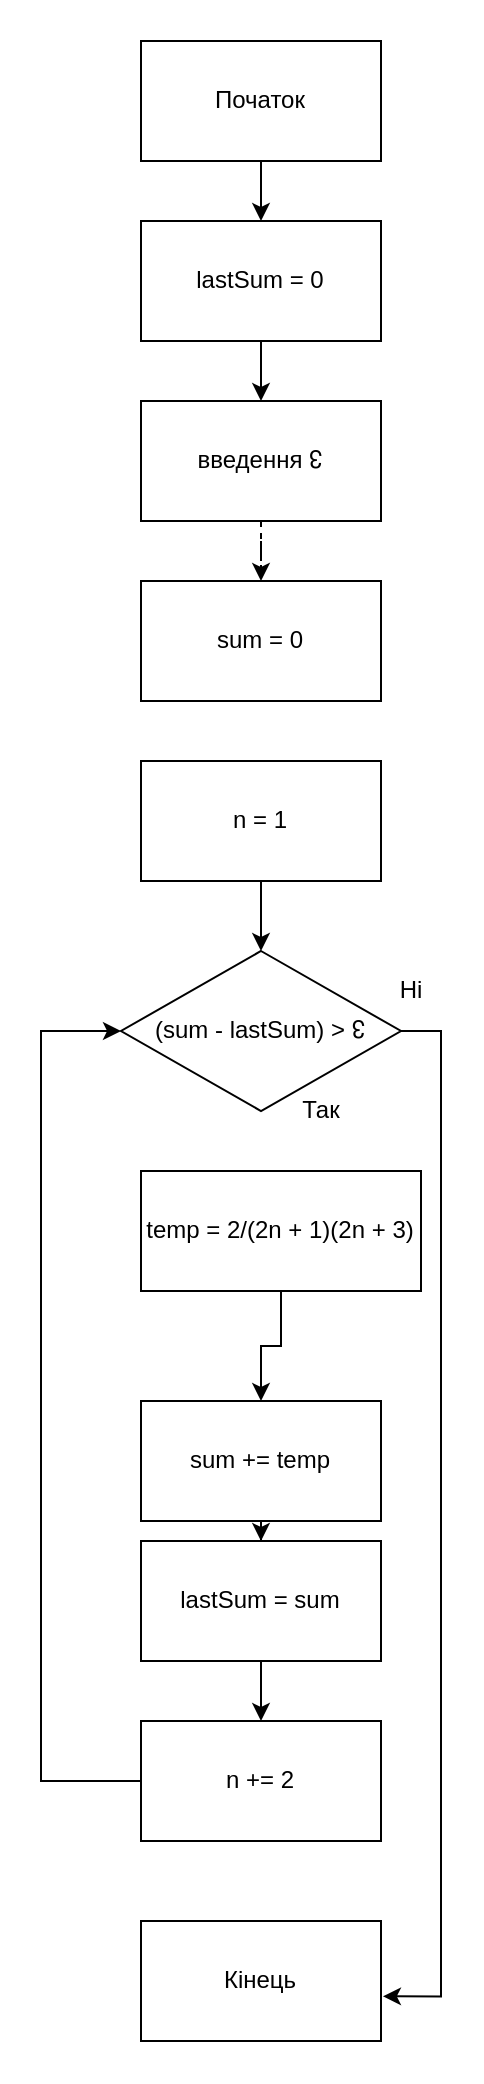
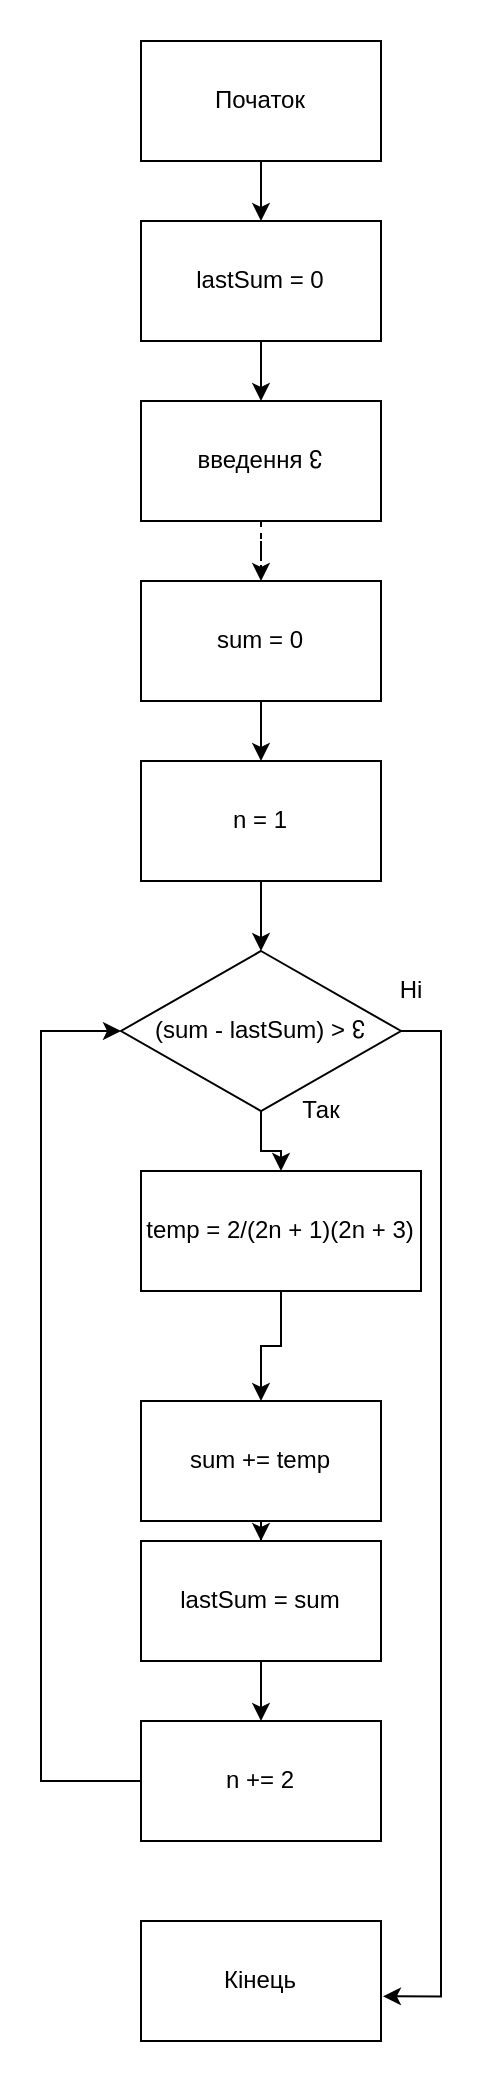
  <mxCell id="0" />
  <mxCell id="1" parent="0" />
  <mxCell id="2" style="edgeStyle=orthogonalEdgeStyle;rounded=0;orthogonalLoop=1;jettySize=auto;html=1;entryX=0.5;entryY=0;entryDx=0;entryDy=0;" edge="1" parent="1" source="3" target="25"><mxGeometry relative="1" as="geometry" /></mxCell>
  <mxCell id="3" value="Початок&lt;br&gt;" style="rounded=0;whiteSpace=wrap;html=1;" vertex="1" parent="1"><mxGeometry x="70" y="20" width="120" height="60" as="geometry" /></mxCell>
  <mxCell id="4" style="edgeStyle=orthogonalEdgeStyle;rounded=0;orthogonalLoop=1;jettySize=auto;html=1;entryX=0.5;entryY=0;entryDx=0;entryDy=0;dashed=1;" edge="1" parent="1" source="5" target="7"><mxGeometry relative="1" as="geometry" /></mxCell>
  <mxCell id="5" value="введення ↋" style="rounded=0;whiteSpace=wrap;html=1;" vertex="1" parent="1"><mxGeometry x="70" y="200" width="120" height="60" as="geometry" /></mxCell>
+ <mxCell id="6" style="edgeStyle=orthogonalEdgeStyle;rounded=0;orthogonalLoop=1;jettySize=auto;html=1;entryX=0.5;entryY=0;entryDx=0;entryDy=0;" edge="1" parent="1" source="7" target="9"><mxGeometry relative="1" as="geometry" /></mxCell>
  <mxCell id="7" value="sum = 0" style="rounded=0;whiteSpace=wrap;html=1;" vertex="1" parent="1"><mxGeometry x="70" y="290" width="120" height="60" as="geometry" /></mxCell>
  <mxCell id="8" style="edgeStyle=orthogonalEdgeStyle;rounded=0;orthogonalLoop=1;jettySize=auto;html=1;entryX=0.5;entryY=0;entryDx=0;entryDy=0;" edge="1" parent="1" source="9" target="11"><mxGeometry relative="1" as="geometry" /></mxCell>
  <mxCell id="9" value="n = 1" style="rounded=0;whiteSpace=wrap;html=1;" vertex="1" parent="1"><mxGeometry x="70" y="380" width="120" height="60" as="geometry" /></mxCell>
+ <mxCell id="10" style="edgeStyle=orthogonalEdgeStyle;rounded=0;orthogonalLoop=1;jettySize=auto;html=1;entryX=0.5;entryY=0;entryDx=0;entryDy=0;" edge="1" parent="1" source="11" target="13"><mxGeometry relative="1" as="geometry" /></mxCell>
  <mxCell id="11" value="(sum - lastSum) &amp;gt; ↋" style="rhombus;whiteSpace=wrap;html=1;" vertex="1" parent="1"><mxGeometry x="60" y="475" width="140" height="80" as="geometry" /></mxCell>
  <mxCell id="12" style="edgeStyle=orthogonalEdgeStyle;rounded=0;orthogonalLoop=1;jettySize=auto;html=1;entryX=0.5;entryY=0;entryDx=0;entryDy=0;" edge="1" parent="1" source="13" target="15"><mxGeometry relative="1" as="geometry" /></mxCell>
  <mxCell id="13" value="temp = 2/(2n + 1)(2n + 3)" style="rounded=0;whiteSpace=wrap;html=1;" vertex="1" parent="1"><mxGeometry x="70" y="585" width="140" height="60" as="geometry" /></mxCell>
  <mxCell id="14" style="edgeStyle=orthogonalEdgeStyle;rounded=0;orthogonalLoop=1;jettySize=auto;html=1;entryX=0.5;entryY=0;entryDx=0;entryDy=0;" edge="1" parent="1" source="15" target="23"><mxGeometry relative="1" as="geometry" /></mxCell>
  <mxCell id="15" value="sum += temp" style="rounded=0;whiteSpace=wrap;html=1;" vertex="1" parent="1"><mxGeometry x="70" y="700" width="120" height="60" as="geometry" /></mxCell>
  <mxCell id="16" style="edgeStyle=orthogonalEdgeStyle;rounded=0;orthogonalLoop=1;jettySize=auto;html=1;entryX=0;entryY=0.5;entryDx=0;entryDy=0;" edge="1" parent="1" source="17" target="11"><mxGeometry relative="1" as="geometry"><Array as="points"><mxPoint x="20" y="890" /><mxPoint x="20" y="515" /></Array></mxGeometry></mxCell>
  <mxCell id="17" value="n += 2" style="rounded=0;whiteSpace=wrap;html=1;" vertex="1" parent="1"><mxGeometry x="70" y="860" width="120" height="60" as="geometry" /></mxCell>
  <mxCell id="18" value="Кінець" style="rounded=0;whiteSpace=wrap;html=1;" vertex="1" parent="1"><mxGeometry x="70" y="960" width="120" height="60" as="geometry" /></mxCell>
  <mxCell id="19" style="edgeStyle=orthogonalEdgeStyle;rounded=0;orthogonalLoop=1;jettySize=auto;html=1;entryX=1.008;entryY=0.628;entryDx=0;entryDy=0;entryPerimeter=0;" edge="1" parent="1" source="11" target="18"><mxGeometry relative="1" as="geometry"><Array as="points"><mxPoint x="220" y="515" /><mxPoint x="220" y="998" /></Array></mxGeometry></mxCell>
  <mxCell id="20" value="Ні&lt;br&gt;" style="text;html=1;align=center;verticalAlign=middle;resizable=0;points=[];autosize=1;strokeColor=none;fillColor=none;" vertex="1" parent="1"><mxGeometry x="190" y="480" width="30" height="30" as="geometry" /></mxCell>
  <mxCell id="21" value="Так" style="text;html=1;align=center;verticalAlign=middle;resizable=0;points=[];autosize=1;strokeColor=none;fillColor=none;" vertex="1" parent="1"><mxGeometry x="140" y="540" width="40" height="30" as="geometry" /></mxCell>
  <mxCell id="22" value="" style="edgeStyle=orthogonalEdgeStyle;rounded=0;orthogonalLoop=1;jettySize=auto;html=1;" edge="1" parent="1" source="23" target="17"><mxGeometry relative="1" as="geometry" /></mxCell>
  <mxCell id="23" value="lastSum = sum" style="rounded=0;whiteSpace=wrap;html=1;" vertex="1" parent="1"><mxGeometry x="70" y="770" width="120" height="60" as="geometry" /></mxCell>
  <mxCell id="24" style="edgeStyle=orthogonalEdgeStyle;rounded=0;orthogonalLoop=1;jettySize=auto;html=1;entryX=0.5;entryY=0;entryDx=0;entryDy=0;" edge="1" parent="1" source="25" target="5"><mxGeometry relative="1" as="geometry" /></mxCell>
  <mxCell id="25" value="lastSum = 0" style="rounded=0;whiteSpace=wrap;html=1;" vertex="1" parent="1"><mxGeometry x="70" y="110" width="120" height="60" as="geometry" /></mxCell>
